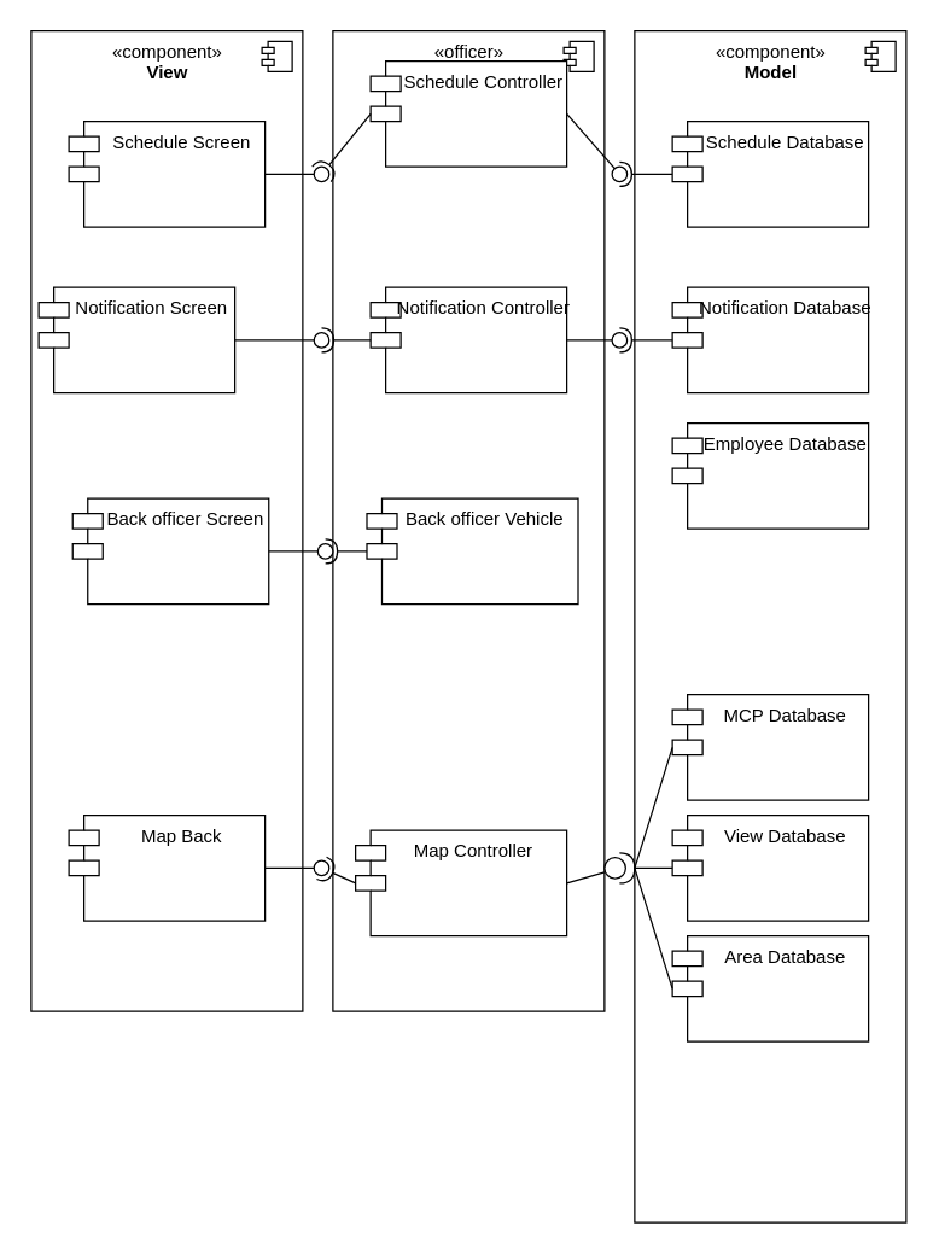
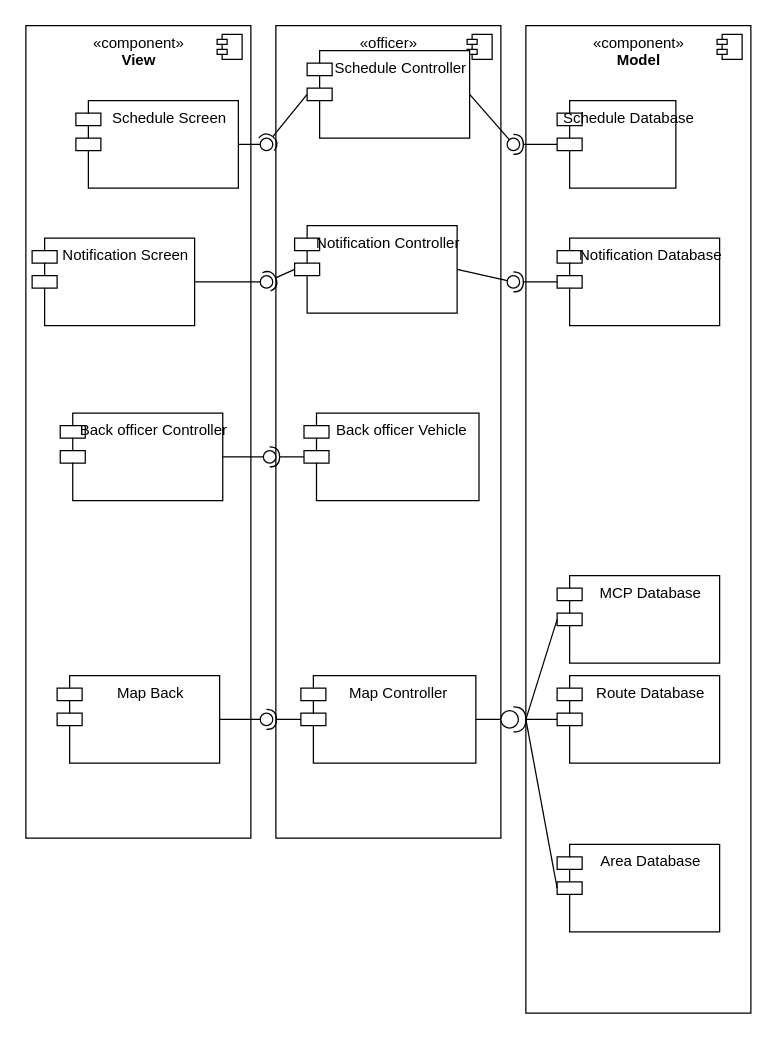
  <mxCell id="0" />
  <mxCell id="1" parent="0" />
  <mxCell id="2" value="«component»&lt;br&gt;&lt;b&gt;View&lt;/b&gt;" style="html=1;dropTarget=0;verticalAlign=top;" vertex="1" parent="1"><mxGeometry x="20" y="20" width="180" height="650" as="geometry" /></mxCell>
  <mxCell id="3" value="" style="shape=module;jettyWidth=8;jettyHeight=4;" vertex="1" parent="2"><mxGeometry x="1" width="20" height="20" relative="1" as="geometry"><mxPoint x="-27" y="7" as="offset" /></mxGeometry></mxCell>
  <mxCell id="4" value="«officer»&lt;br&gt;&lt;b&gt;Controller&lt;/b&gt;" style="html=1;dropTarget=0;verticalAlign=top;" vertex="1" parent="1"><mxGeometry x="220" y="20" width="180" height="650" as="geometry" /></mxCell>
  <mxCell id="5" value="" style="shape=module;jettyWidth=8;jettyHeight=4;" vertex="1" parent="4"><mxGeometry x="1" width="20" height="20" relative="1" as="geometry"><mxPoint x="-27" y="7" as="offset" /></mxGeometry></mxCell>
  <mxCell id="6" value="«component»&lt;br&gt;&lt;b&gt;Model&lt;br&gt;&lt;br&gt;&lt;/b&gt;" style="html=1;dropTarget=0;verticalAlign=top;" vertex="1" parent="1"><mxGeometry x="420" y="20" width="180" height="790" as="geometry" /></mxCell>
  <mxCell id="7" value="" style="shape=module;jettyWidth=8;jettyHeight=4;" vertex="1" parent="6"><mxGeometry x="1" width="20" height="20" relative="1" as="geometry"><mxPoint x="-27" y="7" as="offset" /></mxGeometry></mxCell>
- <mxCell id="8" value="Back officer Screen" style="shape=module;align=left;spacingLeft=20;align=center;verticalAlign=top;" vertex="1" parent="1"><mxGeometry x="47.5" y="330" width="130" height="70" as="geometry" /></mxCell>
+ <mxCell id="8" value="Back officer Controller" style="shape=module;align=left;spacingLeft=20;align=center;verticalAlign=top;" vertex="1" parent="1"><mxGeometry x="47.5" y="330" width="130" height="70" as="geometry" /></mxCell>
  <mxCell id="9" value="Back officer Vehicle " style="shape=module;align=left;spacingLeft=20;align=center;verticalAlign=top;" vertex="1" parent="1"><mxGeometry x="242.5" y="330" width="140" height="70" as="geometry" /></mxCell>
  <mxCell id="10" value="Notification Screen" style="shape=module;align=left;spacingLeft=20;align=center;verticalAlign=top;" vertex="1" parent="1"><mxGeometry x="25" y="190" width="130" height="70" as="geometry" /></mxCell>
- <mxCell id="11" value="Schedule Screen" style="shape=module;align=left;spacingLeft=20;align=center;verticalAlign=top;" vertex="1" parent="1"><mxGeometry x="45" y="80" width="130" height="70" as="geometry" /></mxCell>
+ <mxCell id="11" value="Schedule Screen" style="shape=module;align=left;spacingLeft=20;align=center;verticalAlign=top;" vertex="1" parent="1"><mxGeometry x="60" y="80" width="130" height="70" as="geometry" /></mxCell>
  <mxCell id="12" value="Map Back" style="shape=module;align=left;spacingLeft=20;align=center;verticalAlign=top;" vertex="1" parent="1"><mxGeometry x="45" y="540" width="130" height="70" as="geometry" /></mxCell>
  <mxCell id="13" value="Schedule Controller" style="shape=module;align=left;spacingLeft=20;align=center;verticalAlign=top;" vertex="1" parent="1"><mxGeometry x="245" y="40" width="130" height="70" as="geometry" /></mxCell>
- <mxCell id="14" value="Notification Controller" style="shape=module;align=left;spacingLeft=20;align=center;verticalAlign=top;" vertex="1" parent="1"><mxGeometry x="245" y="190" width="130" height="70" as="geometry" /></mxCell>
- <mxCell id="15" value="Map Controller " style="shape=module;align=left;spacingLeft=20;align=center;verticalAlign=top;" vertex="1" parent="1"><mxGeometry x="235" y="550" width="140" height="70" as="geometry" /></mxCell>
+ <mxCell id="14" value="Notification Controller" style="shape=module;align=left;spacingLeft=20;align=center;verticalAlign=top;" vertex="1" parent="1"><mxGeometry x="235" y="180" width="130" height="70" as="geometry" /></mxCell>
+ <mxCell id="15" value="Map Controller " style="shape=module;align=left;spacingLeft=20;align=center;verticalAlign=top;" vertex="1" parent="1"><mxGeometry x="240" y="540" width="140" height="70" as="geometry" /></mxCell>
  <mxCell id="16" value="" style="rounded=0;orthogonalLoop=1;jettySize=auto;html=1;endArrow=none;endFill=0;sketch=0;sourcePerimeterSpacing=0;targetPerimeterSpacing=0;exitX=1;exitY=0.5;exitDx=0;exitDy=0;" edge="1" parent="1" source="11" target="18"><mxGeometry relative="1" as="geometry"><mxPoint x="210" y="-15" as="sourcePoint" /></mxGeometry></mxCell>
  <mxCell id="17" value="" style="rounded=0;orthogonalLoop=1;jettySize=auto;html=1;endArrow=halfCircle;endFill=0;entryX=0.5;entryY=0.5;endSize=6;strokeWidth=1;sketch=0;exitX=0;exitY=0;exitDx=0;exitDy=35;exitPerimeter=0;" edge="1" parent="1" source="13" target="18"><mxGeometry relative="1" as="geometry"><mxPoint x="250" y="-15" as="sourcePoint" /></mxGeometry></mxCell>
  <mxCell id="18" value="" style="ellipse;whiteSpace=wrap;html=1;align=center;aspect=fixed;resizable=0;points=[];outlineConnect=0;sketch=0;" vertex="1" parent="1"><mxGeometry x="207.5" y="110" width="10" height="10" as="geometry" /></mxCell>
  <mxCell id="19" value="" style="rounded=0;orthogonalLoop=1;jettySize=auto;html=1;endArrow=none;endFill=0;sketch=0;sourcePerimeterSpacing=0;targetPerimeterSpacing=0;exitX=1;exitY=0.5;exitDx=0;exitDy=0;" edge="1" parent="1" source="10" target="21"><mxGeometry relative="1" as="geometry"><mxPoint x="200" y="225" as="sourcePoint" /></mxGeometry></mxCell>
  <mxCell id="20" value="" style="rounded=0;orthogonalLoop=1;jettySize=auto;html=1;endArrow=halfCircle;endFill=0;entryX=0.5;entryY=0.5;endSize=6;strokeWidth=1;sketch=0;exitX=0;exitY=0;exitDx=0;exitDy=35;exitPerimeter=0;" edge="1" parent="1" source="14" target="21"><mxGeometry relative="1" as="geometry"><mxPoint x="240" y="225" as="sourcePoint" /></mxGeometry></mxCell>
  <mxCell id="21" value="" style="ellipse;whiteSpace=wrap;html=1;align=center;aspect=fixed;resizable=0;points=[];outlineConnect=0;sketch=0;" vertex="1" parent="1"><mxGeometry x="207.5" y="220" width="10" height="10" as="geometry" /></mxCell>
  <mxCell id="22" value="" style="rounded=0;orthogonalLoop=1;jettySize=auto;html=1;endArrow=none;endFill=0;sketch=0;sourcePerimeterSpacing=0;targetPerimeterSpacing=0;exitX=1;exitY=0.5;exitDx=0;exitDy=0;" edge="1" parent="1" source="8" target="24"><mxGeometry relative="1" as="geometry"><mxPoint x="197.5" y="365" as="sourcePoint" /></mxGeometry></mxCell>
  <mxCell id="23" value="" style="rounded=0;orthogonalLoop=1;jettySize=auto;html=1;endArrow=halfCircle;endFill=0;entryX=0.5;entryY=0.5;endSize=6;strokeWidth=1;sketch=0;exitX=0;exitY=0;exitDx=0;exitDy=35;exitPerimeter=0;" edge="1" parent="1" source="9" target="24"><mxGeometry relative="1" as="geometry"><mxPoint x="237.5" y="365" as="sourcePoint" /></mxGeometry></mxCell>
  <mxCell id="24" value="" style="ellipse;whiteSpace=wrap;html=1;align=center;aspect=fixed;resizable=0;points=[];outlineConnect=0;sketch=0;" vertex="1" parent="1"><mxGeometry x="210" y="360" width="10" height="10" as="geometry" /></mxCell>
  <mxCell id="25" value="" style="rounded=0;orthogonalLoop=1;jettySize=auto;html=1;endArrow=none;endFill=0;sketch=0;sourcePerimeterSpacing=0;targetPerimeterSpacing=0;exitX=1;exitY=0.5;exitDx=0;exitDy=0;" edge="1" parent="1" source="12" target="27"><mxGeometry relative="1" as="geometry"><mxPoint x="195" y="575" as="sourcePoint" /></mxGeometry></mxCell>
  <mxCell id="26" value="" style="rounded=0;orthogonalLoop=1;jettySize=auto;html=1;endArrow=halfCircle;endFill=0;entryX=0.5;entryY=0.5;endSize=6;strokeWidth=1;sketch=0;exitX=0;exitY=0;exitDx=0;exitDy=35;exitPerimeter=0;" edge="1" parent="1" source="15" target="27"><mxGeometry relative="1" as="geometry"><mxPoint x="235" y="575" as="sourcePoint" /></mxGeometry></mxCell>
  <mxCell id="27" value="" style="ellipse;whiteSpace=wrap;html=1;align=center;aspect=fixed;resizable=0;points=[];outlineConnect=0;sketch=0;" vertex="1" parent="1"><mxGeometry x="207.5" y="570" width="10" height="10" as="geometry" /></mxCell>
- <mxCell id="28" value="Schedule Database" style="shape=module;align=left;spacingLeft=20;align=center;verticalAlign=top;" vertex="1" parent="1"><mxGeometry x="445" y="80" width="130" height="70" as="geometry" /></mxCell>
+ <mxCell id="28" value="Schedule Database" style="shape=module;align=left;spacingLeft=20;align=center;verticalAlign=top;" vertex="1" parent="1"><mxGeometry x="445" y="80" width="95" height="70" as="geometry" /></mxCell>
  <mxCell id="29" value="Notification Database" style="shape=module;align=left;spacingLeft=20;align=center;verticalAlign=top;" vertex="1" parent="1"><mxGeometry x="445" y="190" width="130" height="70" as="geometry" /></mxCell>
  <mxCell id="30" value="MCP Database" style="shape=module;align=left;spacingLeft=20;align=center;verticalAlign=top;" vertex="1" parent="1"><mxGeometry x="445" y="460" width="130" height="70" as="geometry" /></mxCell>
- <mxCell id="31" value="View Database" style="shape=module;align=left;spacingLeft=20;align=center;verticalAlign=top;" vertex="1" parent="1"><mxGeometry x="445" y="540" width="130" height="70" as="geometry" /></mxCell>
- <mxCell id="32" value="Employee Database" style="shape=module;align=left;spacingLeft=20;align=center;verticalAlign=top;" vertex="1" parent="1"><mxGeometry x="445" y="280" width="130" height="70" as="geometry" /></mxCell>
- <mxCell id="33" value="Area Database" style="shape=module;align=left;spacingLeft=20;align=center;verticalAlign=top;" vertex="1" parent="1"><mxGeometry x="445" y="620" width="130" height="70" as="geometry" /></mxCell>
+ <mxCell id="31" value="Route Database" style="shape=module;align=left;spacingLeft=20;align=center;verticalAlign=top;" vertex="1" parent="1"><mxGeometry x="445" y="540" width="130" height="70" as="geometry" /></mxCell>
+ <mxCell id="33" value="Area Database" style="shape=module;align=left;spacingLeft=20;align=center;verticalAlign=top;" vertex="1" parent="1"><mxGeometry x="445" y="675" width="130" height="70" as="geometry" /></mxCell>
  <mxCell id="34" value="" style="rounded=0;orthogonalLoop=1;jettySize=auto;html=1;endArrow=none;endFill=0;sketch=0;sourcePerimeterSpacing=0;targetPerimeterSpacing=0;exitX=1;exitY=0.5;exitDx=0;exitDy=0;" edge="1" parent="1" source="13" target="36"><mxGeometry relative="1" as="geometry"><mxPoint x="390" y="115" as="sourcePoint" /></mxGeometry></mxCell>
  <mxCell id="35" value="" style="rounded=0;orthogonalLoop=1;jettySize=auto;html=1;endArrow=halfCircle;endFill=0;entryX=0.5;entryY=0.5;endSize=6;strokeWidth=1;sketch=0;exitX=0;exitY=0;exitDx=0;exitDy=35;exitPerimeter=0;" edge="1" parent="1" source="28" target="36"><mxGeometry relative="1" as="geometry"><mxPoint x="430" y="115" as="sourcePoint" /></mxGeometry></mxCell>
  <mxCell id="36" value="" style="ellipse;whiteSpace=wrap;html=1;align=center;aspect=fixed;resizable=0;points=[];outlineConnect=0;sketch=0;" vertex="1" parent="1"><mxGeometry x="405" y="110" width="10" height="10" as="geometry" /></mxCell>
  <mxCell id="37" value="" style="shape=providedRequiredInterface;html=1;verticalLabelPosition=bottom;sketch=0;" vertex="1" parent="1"><mxGeometry x="400" y="565" width="20" height="20" as="geometry" /></mxCell>
  <mxCell id="38" value="" style="endArrow=none;html=1;exitX=1;exitY=0.5;exitDx=0;exitDy=0;" edge="1" parent="1" source="15" target="37"><mxGeometry width="50" height="50" relative="1" as="geometry"><mxPoint x="350" y="680" as="sourcePoint" /><mxPoint x="400" y="630" as="targetPoint" /></mxGeometry></mxCell>
  <mxCell id="39" value="" style="rounded=0;orthogonalLoop=1;jettySize=auto;html=1;endArrow=none;endFill=0;sketch=0;sourcePerimeterSpacing=0;targetPerimeterSpacing=0;exitX=1;exitY=0.5;exitDx=0;exitDy=0;" edge="1" parent="1" source="14" target="41"><mxGeometry relative="1" as="geometry"><mxPoint x="390" y="225" as="sourcePoint" /></mxGeometry></mxCell>
  <mxCell id="40" value="" style="rounded=0;orthogonalLoop=1;jettySize=auto;html=1;endArrow=halfCircle;endFill=0;entryX=0.5;entryY=0.5;endSize=6;strokeWidth=1;sketch=0;exitX=0;exitY=0;exitDx=0;exitDy=35;exitPerimeter=0;" edge="1" parent="1" source="29" target="41"><mxGeometry relative="1" as="geometry"><mxPoint x="430" y="225" as="sourcePoint" /></mxGeometry></mxCell>
  <mxCell id="41" value="" style="ellipse;whiteSpace=wrap;html=1;align=center;aspect=fixed;resizable=0;points=[];outlineConnect=0;sketch=0;" vertex="1" parent="1"><mxGeometry x="405" y="220" width="10" height="10" as="geometry" /></mxCell>
  <mxCell id="42" value="" style="endArrow=none;html=1;exitX=1;exitY=0.5;exitDx=0;exitDy=0;exitPerimeter=0;entryX=0;entryY=0;entryDx=0;entryDy=35;entryPerimeter=0;" edge="1" parent="1" source="37" target="30"><mxGeometry width="50" height="50" relative="1" as="geometry"><mxPoint x="380" y="550" as="sourcePoint" /><mxPoint x="430" y="500" as="targetPoint" /></mxGeometry></mxCell>
  <mxCell id="43" value="" style="endArrow=none;html=1;exitX=1;exitY=0.5;exitDx=0;exitDy=0;exitPerimeter=0;entryX=0;entryY=0;entryDx=0;entryDy=35;entryPerimeter=0;" edge="1" parent="1" source="37" target="31"><mxGeometry width="50" height="50" relative="1" as="geometry"><mxPoint x="390" y="630" as="sourcePoint" /><mxPoint x="440" y="580" as="targetPoint" /></mxGeometry></mxCell>
  <mxCell id="44" value="" style="endArrow=none;html=1;exitX=1;exitY=0.5;exitDx=0;exitDy=0;exitPerimeter=0;entryX=0;entryY=0;entryDx=0;entryDy=35;entryPerimeter=0;" edge="1" parent="1" source="37" target="33"><mxGeometry width="50" height="50" relative="1" as="geometry"><mxPoint x="370" y="660" as="sourcePoint" /><mxPoint x="420" y="610" as="targetPoint" /></mxGeometry></mxCell>
